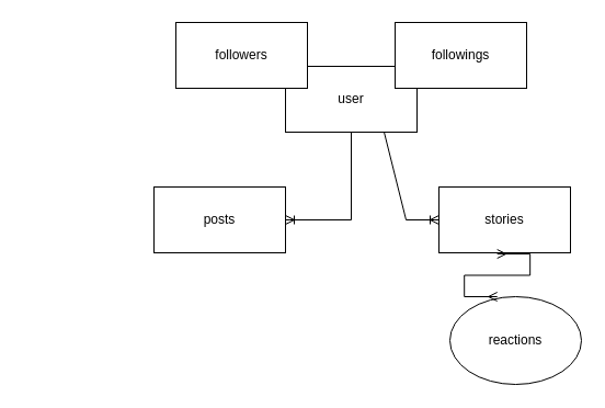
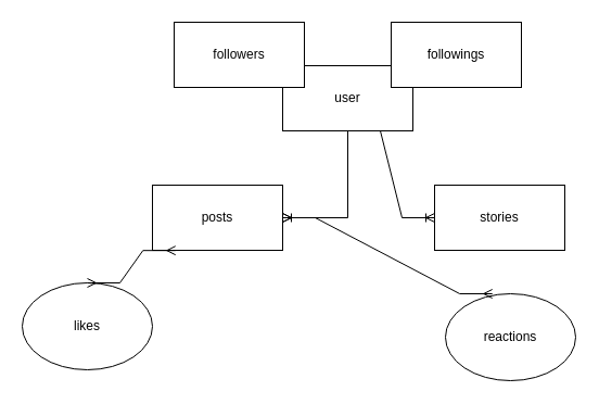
  <mxCell id="0" />
  <mxCell id="1" parent="0" />
  <mxCell id="2" value="user" style="rounded=0;whiteSpace=wrap;html=1;" vertex="1" parent="1"><mxGeometry x="260" y="60" width="120" height="60" as="geometry" /></mxCell>
  <mxCell id="3" value="followers" style="rounded=0;whiteSpace=wrap;html=1;" vertex="1" parent="1"><mxGeometry x="160" y="20" width="120" height="60" as="geometry" /></mxCell>
  <mxCell id="4" value="followings" style="rounded=0;whiteSpace=wrap;html=1;" vertex="1" parent="1"><mxGeometry x="360" y="20" width="120" height="60" as="geometry" /></mxCell>
  <mxCell id="5" value="posts" style="rounded=0;whiteSpace=wrap;html=1;" vertex="1" parent="1"><mxGeometry x="140" y="170" width="120" height="60" as="geometry" /></mxCell>
  <mxCell id="6" value="stories" style="rounded=0;whiteSpace=wrap;html=1;" vertex="1" parent="1"><mxGeometry x="400" y="170" width="120" height="60" as="geometry" /></mxCell>
+ <mxCell id="7" value="likes" style="ellipse;whiteSpace=wrap;html=1;" vertex="1" parent="1"><mxGeometry x="20" y="260" width="120" height="80" as="geometry" /></mxCell>
  <mxCell id="8" value="reactions" style="ellipse;whiteSpace=wrap;html=1;" vertex="1" parent="1"><mxGeometry x="410" y="270" width="120" height="80" as="geometry" /></mxCell>
  <mxCell id="9" value="" style="edgeStyle=entityRelationEdgeStyle;fontSize=12;html=1;endArrow=ERoneToMany;rounded=0;" edge="1" parent="1" target="5"><mxGeometry width="100" height="100" relative="1" as="geometry"><mxPoint x="290" y="120" as="sourcePoint" /><mxPoint x="450" y="105" as="targetPoint" /></mxGeometry></mxCell>
  <mxCell id="10" value="" style="edgeStyle=entityRelationEdgeStyle;fontSize=12;html=1;endArrow=ERoneToMany;rounded=0;entryX=0;entryY=0.5;entryDx=0;entryDy=0;" edge="1" parent="1" target="6"><mxGeometry width="100" height="100" relative="1" as="geometry"><mxPoint x="320" y="120" as="sourcePoint" /><mxPoint x="370" y="110" as="targetPoint" /></mxGeometry></mxCell>
- <mxCell id="12" value="" style="edgeStyle=entityRelationEdgeStyle;fontSize=12;html=1;endArrow=ERmany;startArrow=ERmany;rounded=0;entryX=0.443;entryY=1.017;entryDx=0;entryDy=0;entryPerimeter=0;exitX=0.36;exitY=0;exitDx=0;exitDy=0;exitPerimeter=0;" edge="1" parent="1" source="8" target="6"><mxGeometry width="100" height="100" relative="1" as="geometry"><mxPoint x="270" y="210" as="sourcePoint" /><mxPoint x="370" y="110" as="targetPoint" /></mxGeometry></mxCell>
+ <mxCell id="11" value="" style="edgeStyle=entityRelationEdgeStyle;fontSize=12;html=1;endArrow=ERmany;startArrow=ERmany;rounded=0;exitX=0.177;exitY=1.003;exitDx=0;exitDy=0;exitPerimeter=0;entryX=0.5;entryY=0;entryDx=0;entryDy=0;" edge="1" parent="1" source="5" target="7"><mxGeometry width="100" height="100" relative="1" as="geometry"><mxPoint x="270" y="210" as="sourcePoint" /><mxPoint x="370" y="110" as="targetPoint" /></mxGeometry></mxCell>
+ <mxCell id="12" value="" style="edgeStyle=entityRelationEdgeStyle;fontSize=12;html=1;endArrow=ERmany;startArrow=ERmany;rounded=0;exitX=0.36;exitY=0;exitDx=0;exitDy=0;exitPerimeter=0;" edge="1" parent="1" source="8" target="5"><mxGeometry width="100" height="100" relative="1" as="geometry"><mxPoint x="270" y="210" as="sourcePoint" /><mxPoint x="370" y="110" as="targetPoint" /></mxGeometry></mxCell>
